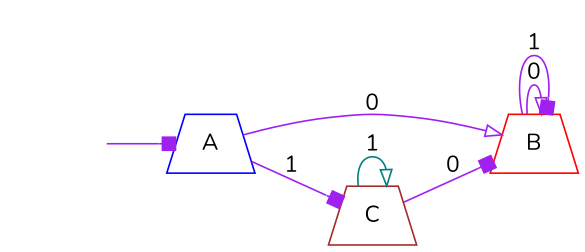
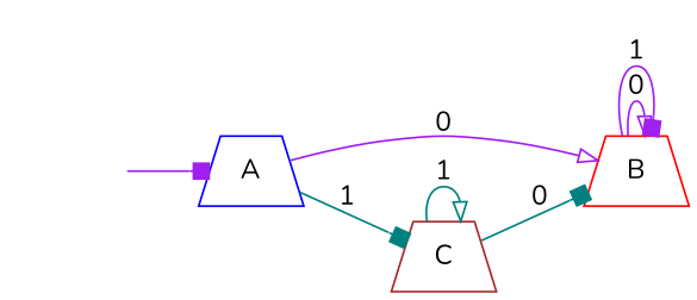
  digraph {
    fontname=Nunito
    rankdir=LR
    node [fontname=Nunito shape=trapezium]
    edge [arrowhead=box color=purple fontname=Nunito]
    start [style=invis shape=""]
    A [color=blue]
    B [color=red]
    C [color=brown]
    start -> A
    A -> B [arrowhead=onormal label=0]
-   A -> C [label=1]
+   A -> C [color=teal label=1]
    B -> B [arrowhead=onormal label=0]
    B -> B [label=1]
-   C -> B [label=0]
+   C -> B [color=teal label=0]
    C -> C [arrowhead=onormal color=teal label=1]
  }
